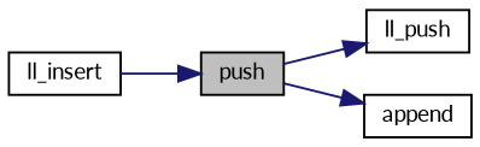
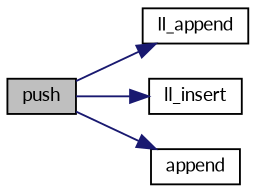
  digraph {
    fontname=Lato
    rankdir=LR
    node [color=black fillcolor=white fontname=Lato fontsize=10 shape=record style=filled]
    edge [color=midnightblue fontname=Lato fontsize=10 labelfontname=Helvetica labelfontsize=10 style=solid]
    n1 [fillcolor=grey75 fontcolor=black height=0.2 label=push width=0.4]
-   n2 [height=0.2 label=ll_push width=0.4]
+   n2 [height=0.2 label=ll_append width=0.4]
    n3 [height=0.2 label=ll_insert width=0.4]
    n4 [height=0.2 label=append width=0.4]
    n1 -> n2
-   n3 -> n1
+   n1 -> n3
    n1 -> n4
  }
